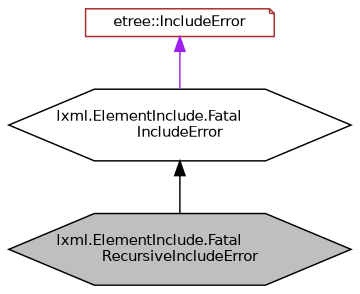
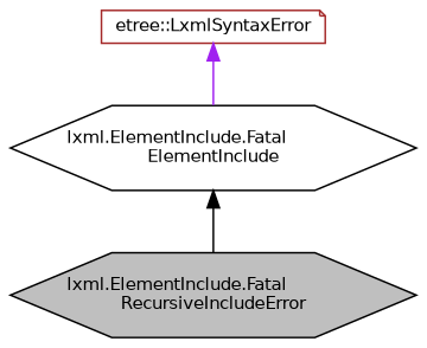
  digraph {
    node [color=black fillcolor=white fontname=Helvetica fontsize=10 shape=hexagon style=filled]
    edge [dir=back fontname=Helvetica fontsize=10 labelfontname=Helvetica labelfontsize=10 style=solid]
    n1 [fillcolor=grey75 fontcolor=black height=0.2 label="lxml.ElementInclude.Fatal\lRecursiveIncludeError" width=0.4]
-   n2 [height=0.2 label="lxml.ElementInclude.Fatal\lIncludeError" width=0.4]
-   n3 [color=brown height=0.2 label="etree::IncludeError" shape=note width=0.4]
+   n2 [height=0.2 label="lxml.ElementInclude.Fatal\lElementInclude" width=0.4]
+   n3 [color=brown height=0.2 label="etree::LxmlSyntaxError" shape=note width=0.4]
    n2 -> n1 [color=black]
    n3 -> n2 [color=purple]
  }
